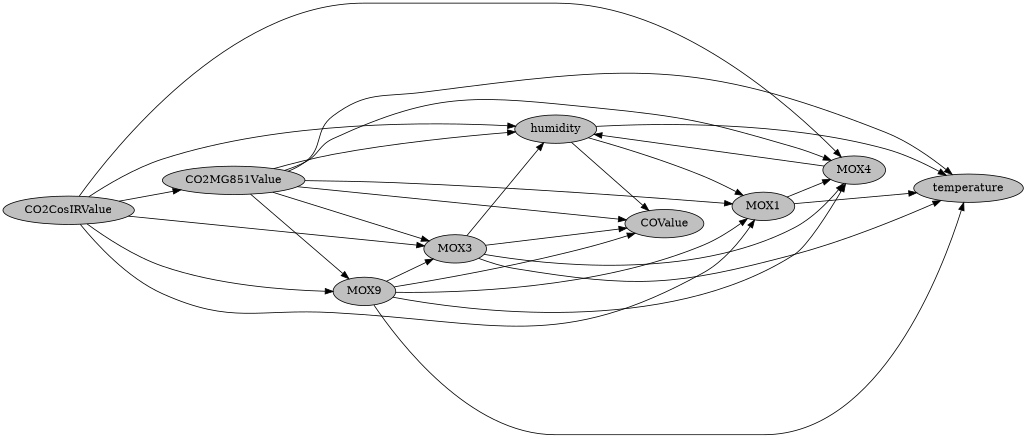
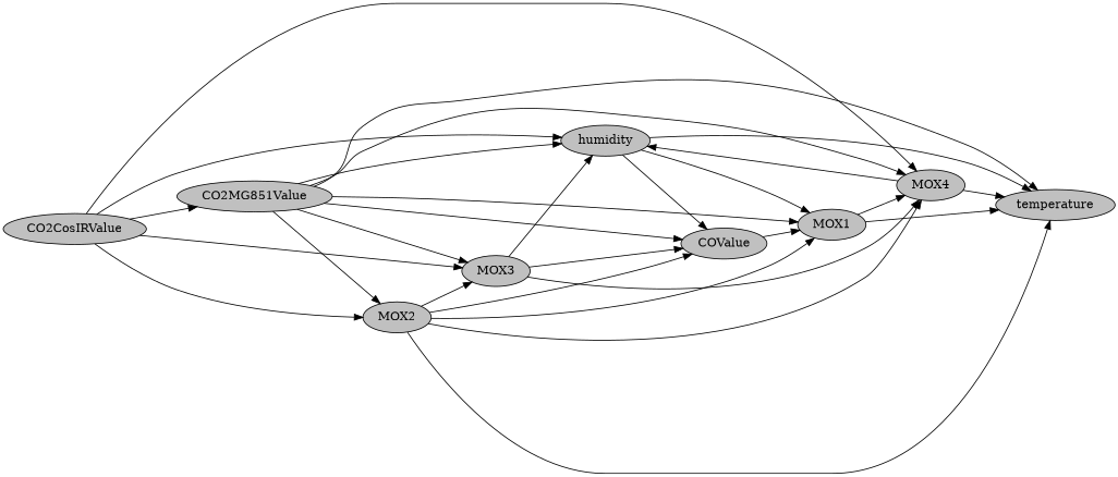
  strict digraph {
    fontname="DejaVu Serif"
    rankdir=LR
    node [fillcolor=gray fontname="DejaVu Serif" style=filled]
    edge [fontname="DejaVu Serif"]
    humidity
    temperature
    MOX1
    COValue
    MOX4
    CO2CosIRValue
    n7 [label=CO2MG851Value]
-   MOX2 [label=MOX9]
+   MOX2
    MOX3
    humidity -> temperature
    humidity -> MOX1
    humidity -> COValue
    MOX1 -> temperature
    MOX1 -> MOX4
    MOX4 -> humidity
-   MOX3 -> temperature
+   MOX4 -> temperature
    CO2CosIRValue -> humidity
-   CO2CosIRValue -> MOX1
+   COValue -> MOX1
    CO2CosIRValue -> MOX4
    CO2CosIRValue -> n7
    CO2CosIRValue -> MOX2
    CO2CosIRValue -> MOX3
    n7 -> humidity
    n7 -> temperature
    n7 -> MOX1
    n7 -> COValue
    n7 -> MOX4
    n7 -> MOX2
    n7 -> MOX3
    MOX2 -> temperature
    MOX2 -> MOX1
    MOX2 -> COValue
    MOX2 -> MOX4
    MOX2 -> MOX3
    MOX3 -> humidity
    MOX3 -> COValue
    MOX3 -> MOX4
  }
